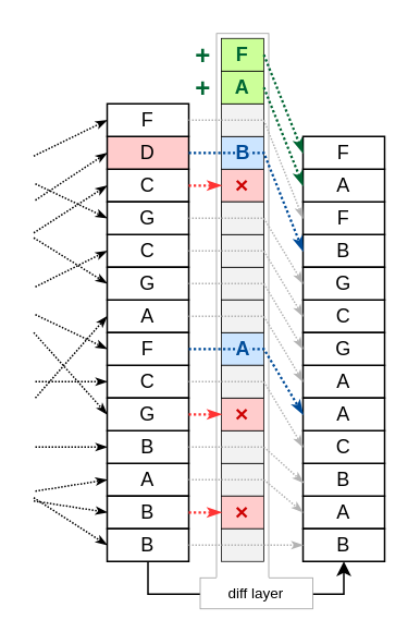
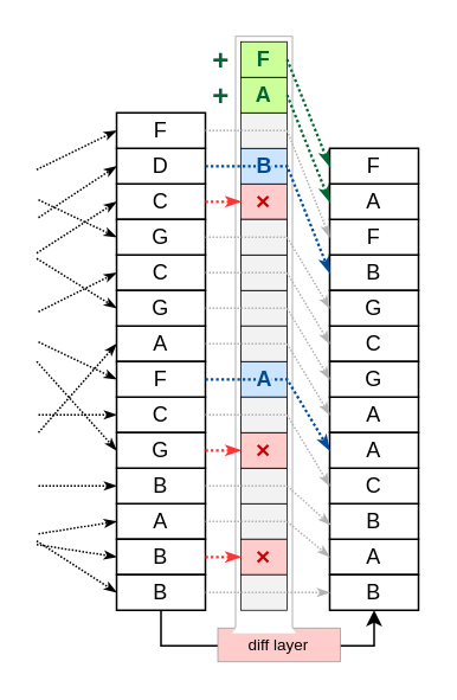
  <mxCell id="0" />
  <mxCell id="1" parent="0" />
  <mxCell id="2" value="" style="rounded=0;whiteSpace=wrap;html=1;strokeColor=#999999;strokeWidth=0.5;" vertex="1" parent="1"><mxGeometry x="132" y="20" width="32" height="333" as="geometry" /></mxCell>
  <mxCell id="3" value="A" style="rounded=0;whiteSpace=wrap;html=1;" parent="1" vertex="1"><mxGeometry x="65" y="183" width="50" height="20" as="geometry" /></mxCell>
  <mxCell id="4" value="A" style="rounded=0;whiteSpace=wrap;html=1;" parent="1" vertex="1"><mxGeometry x="65" y="283" width="50" height="20" as="geometry" /></mxCell>
  <mxCell id="5" value="B" style="rounded=0;whiteSpace=wrap;html=1;" parent="1" vertex="1"><mxGeometry x="65" y="303" width="50" height="20" as="geometry" /></mxCell>
  <mxCell id="6" value="B" style="rounded=0;whiteSpace=wrap;html=1;" parent="1" vertex="1"><mxGeometry x="65" y="263" width="50" height="20" as="geometry" /></mxCell>
  <mxCell id="7" style="edgeStyle=orthogonalEdgeStyle;rounded=0;orthogonalLoop=1;jettySize=auto;html=1;exitX=0.5;exitY=1;exitDx=0;exitDy=0;entryX=0.5;entryY=1;entryDx=0;entryDy=0;" edge="1" parent="1" source="8" target="57"><mxGeometry relative="1" as="geometry" /></mxCell>
  <mxCell id="8" value="B" style="rounded=0;whiteSpace=wrap;html=1;" parent="1" vertex="1"><mxGeometry x="65" y="323" width="50" height="20" as="geometry" /></mxCell>
  <mxCell id="9" value="C" style="rounded=0;whiteSpace=wrap;html=1;" parent="1" vertex="1"><mxGeometry x="65" y="223" width="50" height="20" as="geometry" /></mxCell>
  <mxCell id="10" value="C" style="rounded=0;whiteSpace=wrap;html=1;" parent="1" vertex="1"><mxGeometry x="65" y="143" width="50" height="20" as="geometry" /></mxCell>
  <mxCell id="11" value="C" style="rounded=0;whiteSpace=wrap;html=1;" parent="1" vertex="1"><mxGeometry x="65" y="103" width="50" height="20" as="geometry" /></mxCell>
- <mxCell id="12" value="D" style="rounded=0;whiteSpace=wrap;html=1;fillColor=#ffcccc;" parent="1" vertex="1"><mxGeometry x="65" y="83" width="50" height="20" as="geometry" /></mxCell>
+ <mxCell id="12" value="D" style="rounded=0;whiteSpace=wrap;html=1;" parent="1" vertex="1"><mxGeometry x="65" y="83" width="50" height="20" as="geometry" /></mxCell>
  <mxCell id="13" value="F" style="rounded=0;whiteSpace=wrap;html=1;" parent="1" vertex="1"><mxGeometry x="65" y="203" width="50" height="20" as="geometry" /></mxCell>
  <mxCell id="14" value="F" style="rounded=0;whiteSpace=wrap;html=1;" parent="1" vertex="1"><mxGeometry x="65" y="63" width="50" height="20" as="geometry" /></mxCell>
  <mxCell id="15" value="G" style="rounded=0;whiteSpace=wrap;html=1;" parent="1" vertex="1"><mxGeometry x="65" y="243" width="50" height="20" as="geometry" /></mxCell>
  <mxCell id="16" value="G" style="rounded=0;whiteSpace=wrap;html=1;" parent="1" vertex="1"><mxGeometry x="65" y="163" width="50" height="20" as="geometry" /></mxCell>
  <mxCell id="17" value="G" style="rounded=0;whiteSpace=wrap;html=1;" parent="1" vertex="1"><mxGeometry x="65" y="123" width="50" height="20" as="geometry" /></mxCell>
  <mxCell id="18" value="" style="endArrow=classicThin;html=1;rounded=0;entryX=0;entryY=0.5;entryDx=0;entryDy=0;endFill=1;endSize=4;dashed=1;dashPattern=1 1;" parent="1" target="3" edge="1"><mxGeometry width="50" height="50" relative="1" as="geometry"><mxPoint x="21" y="243" as="sourcePoint" /><mxPoint x="21" y="253" as="targetPoint" /></mxGeometry></mxCell>
  <mxCell id="19" value="" style="endArrow=classicThin;html=1;rounded=0;entryX=0;entryY=0.5;entryDx=0;entryDy=0;endFill=1;endSize=4;dashed=1;dashPattern=1 1;" parent="1" target="4" edge="1"><mxGeometry width="50" height="50" relative="1" as="geometry"><mxPoint x="21" y="300" as="sourcePoint" /><mxPoint x="21" y="253" as="targetPoint" /></mxGeometry></mxCell>
  <mxCell id="20" value="" style="endArrow=classicThin;html=1;rounded=0;entryX=0;entryY=0.5;entryDx=0;entryDy=0;endFill=1;endSize=4;dashed=1;dashPattern=1 1;" parent="1" target="5" edge="1"><mxGeometry width="50" height="50" relative="1" as="geometry"><mxPoint x="20" y="306" as="sourcePoint" /><mxPoint x="51" y="213" as="targetPoint" /></mxGeometry></mxCell>
  <mxCell id="21" value="" style="endArrow=classicThin;html=1;rounded=0;entryX=0;entryY=0.5;entryDx=0;entryDy=0;endFill=1;endSize=4;dashed=1;dashPattern=1 1;" parent="1" target="6" edge="1"><mxGeometry width="50" height="50" relative="1" as="geometry"><mxPoint x="21" y="273" as="sourcePoint" /><mxPoint x="31" y="223" as="targetPoint" /></mxGeometry></mxCell>
  <mxCell id="22" value="" style="endArrow=classicThin;html=1;rounded=0;entryX=0;entryY=0.5;entryDx=0;entryDy=0;endFill=1;endSize=4;dashed=1;dashPattern=1 1;" parent="1" target="8" edge="1"><mxGeometry width="50" height="50" relative="1" as="geometry"><mxPoint x="20" y="304" as="sourcePoint" /><mxPoint x="31" y="163" as="targetPoint" /></mxGeometry></mxCell>
  <mxCell id="23" value="" style="endArrow=classicThin;html=1;rounded=0;entryX=0;entryY=0.5;entryDx=0;entryDy=0;endFill=1;endSize=4;dashed=1;dashPattern=1 1;" parent="1" target="9" edge="1"><mxGeometry width="50" height="50" relative="1" as="geometry"><mxPoint x="21" y="233" as="sourcePoint" /><mxPoint x="31" y="103" as="targetPoint" /></mxGeometry></mxCell>
  <mxCell id="24" value="" style="endArrow=classicThin;html=1;rounded=0;entryX=0;entryY=0.5;entryDx=0;entryDy=0;endFill=1;endSize=4;dashed=1;dashPattern=1 1;" parent="1" target="10" edge="1"><mxGeometry width="50" height="50" relative="1" as="geometry"><mxPoint x="21" y="175" as="sourcePoint" /><mxPoint x="31" y="53" as="targetPoint" /></mxGeometry></mxCell>
  <mxCell id="25" value="" style="endArrow=classicThin;html=1;rounded=0;entryX=0;entryY=0.5;entryDx=0;entryDy=0;endFill=1;endSize=4;dashed=1;dashPattern=1 1;" parent="1" target="11" edge="1"><mxGeometry width="50" height="50" relative="1" as="geometry"><mxPoint x="20" y="142" as="sourcePoint" /><mxPoint x="31" y="143" as="targetPoint" /></mxGeometry></mxCell>
  <mxCell id="26" value="" style="endArrow=classicThin;html=1;rounded=0;entryX=0;entryY=0.5;entryDx=0;entryDy=0;endFill=1;endSize=4;dashed=1;dashPattern=1 1;" parent="1" target="12" edge="1"><mxGeometry width="50" height="50" relative="1" as="geometry"><mxPoint x="21" y="122" as="sourcePoint" /><mxPoint x="41" y="113" as="targetPoint" /></mxGeometry></mxCell>
  <mxCell id="27" value="" style="endArrow=classicThin;html=1;rounded=0;entryX=0;entryY=0.5;entryDx=0;entryDy=0;endFill=1;endSize=4;dashed=1;dashPattern=1 1;" parent="1" target="13" edge="1"><mxGeometry width="50" height="50" relative="1" as="geometry"><mxPoint x="21" y="192" as="sourcePoint" /><mxPoint x="41" y="93" as="targetPoint" /></mxGeometry></mxCell>
  <mxCell id="28" value="" style="endArrow=classicThin;html=1;rounded=0;entryX=0;entryY=0.5;entryDx=0;entryDy=0;endFill=1;endSize=4;dashed=1;dashPattern=1 1;" parent="1" target="14" edge="1"><mxGeometry width="50" height="50" relative="1" as="geometry"><mxPoint x="20" y="95" as="sourcePoint" /><mxPoint x="41" y="73" as="targetPoint" /></mxGeometry></mxCell>
  <mxCell id="29" value="" style="endArrow=classicThin;html=1;rounded=0;entryX=0;entryY=0.5;entryDx=0;entryDy=0;endFill=1;endSize=4;dashed=1;dashPattern=1 1;" parent="1" target="15" edge="1"><mxGeometry width="50" height="50" relative="1" as="geometry"><mxPoint x="20" y="203" as="sourcePoint" /><mxPoint x="41" y="43" as="targetPoint" /></mxGeometry></mxCell>
  <mxCell id="30" value="" style="endArrow=classicThin;html=1;rounded=0;entryX=0;entryY=0.5;entryDx=0;entryDy=0;endFill=1;endSize=4;dashed=1;dashPattern=1 1;" parent="1" target="16" edge="1"><mxGeometry width="50" height="50" relative="1" as="geometry"><mxPoint x="20" y="145" as="sourcePoint" /><mxPoint x="31" y="43" as="targetPoint" /></mxGeometry></mxCell>
  <mxCell id="31" value="" style="endArrow=classicThin;html=1;rounded=0;entryX=0;entryY=0.5;entryDx=0;entryDy=0;endFill=1;endSize=4;dashed=1;dashPattern=1 1;" parent="1" target="17" edge="1"><mxGeometry width="50" height="50" relative="1" as="geometry"><mxPoint x="21" y="112" as="sourcePoint" /><mxPoint x="21" y="23" as="targetPoint" /></mxGeometry></mxCell>
  <mxCell id="32" value="" style="rounded=0;whiteSpace=wrap;html=1;strokeWidth=0.5;fontStyle=1" vertex="1" parent="1"><mxGeometry x="135" y="183" width="26" height="20" as="geometry" /></mxCell>
  <mxCell id="33" value="" style="rounded=0;whiteSpace=wrap;html=1;strokeWidth=0.5;fontStyle=1;fillColor=#F2F2F2;" vertex="1" parent="1"><mxGeometry x="135" y="283" width="26" height="20" as="geometry" /></mxCell>
  <mxCell id="34" value="×" style="rounded=0;whiteSpace=wrap;html=1;strokeWidth=0.5;fontStyle=1;fillColor=#FFCCCC;fontColor=#CC0000;fontSize=14;" vertex="1" parent="1"><mxGeometry x="135" y="303" width="26" height="20" as="geometry" /></mxCell>
  <mxCell id="35" value="" style="rounded=0;whiteSpace=wrap;html=1;strokeWidth=0.5;fontStyle=1;fillColor=#F2F2F2;" vertex="1" parent="1"><mxGeometry x="135" y="263" width="26" height="20" as="geometry" /></mxCell>
  <mxCell id="36" value="" style="rounded=0;whiteSpace=wrap;html=1;strokeWidth=0.5;fontStyle=1;fillColor=#F2F2F2;" vertex="1" parent="1"><mxGeometry x="135" y="323" width="26" height="20" as="geometry" /></mxCell>
  <mxCell id="37" value="" style="rounded=0;whiteSpace=wrap;html=1;strokeWidth=0.5;fontStyle=1" vertex="1" parent="1"><mxGeometry x="135" y="223" width="26" height="20" as="geometry" /></mxCell>
  <mxCell id="38" value="S" style="rounded=0;whiteSpace=wrap;html=1;strokeWidth=0.5;fontStyle=1" vertex="1" parent="1"><mxGeometry x="135" y="143" width="26" height="20" as="geometry" /></mxCell>
  <mxCell id="39" value="×" style="rounded=0;whiteSpace=wrap;html=1;strokeWidth=0.5;fontStyle=1;fillColor=#FFCCCC;fontColor=#CC0000;fontSize=14;" vertex="1" parent="1"><mxGeometry x="135" y="103" width="26" height="20" as="geometry" /></mxCell>
  <mxCell id="40" value="" style="rounded=0;whiteSpace=wrap;html=1;strokeWidth=0.5;fontStyle=1;fontColor=#004C99;fillColor=#CCE5FF;" vertex="1" parent="1"><mxGeometry x="135" y="83" width="26" height="20" as="geometry" /></mxCell>
  <mxCell id="41" value="" style="rounded=0;whiteSpace=wrap;html=1;strokeWidth=0.5;fontStyle=1;fontColor=#004C99;fillColor=#CCE5FF;" vertex="1" parent="1"><mxGeometry x="135" y="203" width="26" height="20" as="geometry" /></mxCell>
  <mxCell id="42" value="" style="rounded=0;whiteSpace=wrap;html=1;strokeWidth=0.5;fontStyle=1;fillColor=#F2F2F2;" vertex="1" parent="1"><mxGeometry x="135" y="63" width="26" height="20" as="geometry" /></mxCell>
  <mxCell id="43" value="×" style="rounded=0;whiteSpace=wrap;html=1;strokeWidth=0.5;fontStyle=1;fillColor=#FFCCCC;fontColor=#CC0000;fontSize=14;" vertex="1" parent="1"><mxGeometry x="135" y="243" width="26" height="20" as="geometry" /></mxCell>
  <mxCell id="44" value="" style="rounded=0;whiteSpace=wrap;html=1;strokeWidth=0.5;fontStyle=1;fillColor=#F2F2F2;" vertex="1" parent="1"><mxGeometry x="135" y="163" width="26" height="20" as="geometry" /></mxCell>
  <mxCell id="45" value="" style="rounded=0;whiteSpace=wrap;html=1;strokeWidth=0.5;fontStyle=1" vertex="1" parent="1"><mxGeometry x="135" y="123" width="26" height="20" as="geometry" /></mxCell>
  <mxCell id="46" value="A" style="rounded=0;whiteSpace=wrap;html=1;strokeWidth=0.5;fontStyle=1;fillColor=#CCFF99;fontColor=#006633;" vertex="1" parent="1"><mxGeometry x="135" y="43" width="26" height="20" as="geometry" /></mxCell>
  <mxCell id="47" value="F" style="rounded=0;whiteSpace=wrap;html=1;strokeWidth=0.5;fontStyle=1;fillColor=#CCFF99;fontColor=#006633;" vertex="1" parent="1"><mxGeometry x="135" y="23" width="26" height="20" as="geometry" /></mxCell>
  <mxCell id="48" value="" style="rounded=0;whiteSpace=wrap;html=1;strokeWidth=0.5;fontStyle=1;fillColor=#F2F2F2;" vertex="1" parent="1"><mxGeometry x="135" y="223" width="26" height="20" as="geometry" /></mxCell>
  <mxCell id="49" value="" style="rounded=0;whiteSpace=wrap;html=1;strokeWidth=0.5;fontStyle=1;fillColor=#F2F2F2;" vertex="1" parent="1"><mxGeometry x="135" y="183" width="26" height="20" as="geometry" /></mxCell>
  <mxCell id="50" value="" style="rounded=0;whiteSpace=wrap;html=1;strokeWidth=0.5;fontStyle=1;fillColor=#F2F2F2;" vertex="1" parent="1"><mxGeometry x="135" y="143" width="26" height="20" as="geometry" /></mxCell>
  <mxCell id="51" value="" style="rounded=0;whiteSpace=wrap;html=1;strokeWidth=0.5;fontStyle=1;fillColor=#F2F2F2;" vertex="1" parent="1"><mxGeometry x="135" y="123" width="26" height="20" as="geometry" /></mxCell>
  <mxCell id="52" value="+" style="text;html=1;strokeColor=none;fillColor=none;align=center;verticalAlign=middle;whiteSpace=wrap;rounded=0;fontSize=16;fontStyle=1;fontColor=#006633;" vertex="1" parent="1"><mxGeometry x="119" y="48" width="10" height="10" as="geometry" /></mxCell>
  <mxCell id="53" value="+" style="text;html=1;strokeColor=none;fillColor=none;align=center;verticalAlign=middle;whiteSpace=wrap;rounded=0;fontSize=16;fontStyle=1;fontColor=#006633;" vertex="1" parent="1"><mxGeometry x="119" y="28" width="10" height="10" as="geometry" /></mxCell>
  <mxCell id="54" value="A" style="rounded=0;whiteSpace=wrap;html=1;" vertex="1" parent="1"><mxGeometry x="185" y="223" width="50" height="20" as="geometry" /></mxCell>
  <mxCell id="55" value="A" style="rounded=0;whiteSpace=wrap;html=1;" vertex="1" parent="1"><mxGeometry x="185" y="303" width="50" height="20" as="geometry" /></mxCell>
  <mxCell id="56" value="B" style="rounded=0;whiteSpace=wrap;html=1;" vertex="1" parent="1"><mxGeometry x="185" y="283" width="50" height="20" as="geometry" /></mxCell>
  <mxCell id="57" value="B" style="rounded=0;whiteSpace=wrap;html=1;" vertex="1" parent="1"><mxGeometry x="185" y="323" width="50" height="20" as="geometry" /></mxCell>
  <mxCell id="58" value="C" style="rounded=0;whiteSpace=wrap;html=1;" vertex="1" parent="1"><mxGeometry x="185" y="263" width="50" height="20" as="geometry" /></mxCell>
  <mxCell id="59" value="C" style="rounded=0;whiteSpace=wrap;html=1;" vertex="1" parent="1"><mxGeometry x="185" y="183" width="50" height="20" as="geometry" /></mxCell>
  <mxCell id="60" value="B" style="rounded=0;whiteSpace=wrap;html=1;" vertex="1" parent="1"><mxGeometry x="185" y="143" width="50" height="20" as="geometry" /></mxCell>
  <mxCell id="61" value="A" style="rounded=0;whiteSpace=wrap;html=1;" vertex="1" parent="1"><mxGeometry x="185" y="243" width="50" height="20" as="geometry" /></mxCell>
  <mxCell id="62" value="F" style="rounded=0;whiteSpace=wrap;html=1;" vertex="1" parent="1"><mxGeometry x="185" y="123" width="50" height="20" as="geometry" /></mxCell>
  <mxCell id="63" value="G" style="rounded=0;whiteSpace=wrap;html=1;" vertex="1" parent="1"><mxGeometry x="185" y="203" width="50" height="20" as="geometry" /></mxCell>
  <mxCell id="64" value="G" style="rounded=0;whiteSpace=wrap;html=1;" vertex="1" parent="1"><mxGeometry x="185" y="163" width="50" height="20" as="geometry" /></mxCell>
  <mxCell id="65" value="" style="endArrow=classicThin;html=1;rounded=0;entryX=0;entryY=0.5;entryDx=0;entryDy=0;endFill=1;endSize=4;dashed=1;dashPattern=1 1;exitX=1;exitY=0.5;exitDx=0;exitDy=0;strokeColor=#B3B3B3;" edge="1" parent="1" source="8" target="57"><mxGeometry width="50" height="50" relative="1" as="geometry"><mxPoint x="40" y="314" as="sourcePoint" /><mxPoint x="85" y="343" as="targetPoint" /></mxGeometry></mxCell>
  <mxCell id="66" value="" style="endArrow=classicThin;html=1;rounded=0;entryX=0;entryY=0.5;entryDx=0;entryDy=0;endFill=1;endSize=4;dashed=1;dashPattern=1 1;exitX=1;exitY=0.5;exitDx=0;exitDy=0;strokeColor=#B3B3B3;" edge="1" parent="1" source="4" target="55"><mxGeometry width="50" height="50" relative="1" as="geometry"><mxPoint x="135" y="343" as="sourcePoint" /><mxPoint x="185" y="343" as="targetPoint" /><Array as="points"><mxPoint x="161" y="293" /></Array></mxGeometry></mxCell>
  <mxCell id="67" value="" style="endArrow=classicThin;html=1;rounded=0;endFill=1;endSize=4;dashed=1;dashPattern=1 1;exitX=1;exitY=0.5;exitDx=0;exitDy=0;entryX=0.009;entryY=0.601;entryDx=0;entryDy=0;entryPerimeter=0;strokeColor=#B3B3B3;" edge="1" parent="1" source="6" target="56"><mxGeometry width="50" height="50" relative="1" as="geometry"><mxPoint x="131" y="283" as="sourcePoint" /><mxPoint x="181" y="273" as="targetPoint" /><Array as="points"><mxPoint x="161" y="273" /></Array></mxGeometry></mxCell>
  <mxCell id="68" value="" style="endArrow=classicThin;html=1;rounded=0;endFill=1;endSize=4;dashed=1;dashPattern=1 1;entryX=0;entryY=0.5;entryDx=0;entryDy=0;exitX=1;exitY=0.5;exitDx=0;exitDy=0;strokeColor=#B3B3B3;" edge="1" parent="1" source="9" target="58"><mxGeometry width="50" height="50" relative="1" as="geometry"><mxPoint x="131" y="243" as="sourcePoint" /><mxPoint x="175" y="255" as="targetPoint" /><Array as="points"><mxPoint x="161" y="233" /></Array></mxGeometry></mxCell>
  <mxCell id="69" value="" style="endArrow=classicThin;html=1;rounded=0;endFill=1;endSize=4;dashed=1;dashPattern=1 1;exitX=1;exitY=0.5;exitDx=0;exitDy=0;entryX=0;entryY=0.5;entryDx=0;entryDy=0;strokeColor=#004C99;strokeWidth=1.5;" edge="1" parent="1" source="13" target="61"><mxGeometry width="50" height="50" relative="1" as="geometry"><mxPoint x="131" y="223" as="sourcePoint" /><mxPoint x="175" y="253" as="targetPoint" /><Array as="points"><mxPoint x="161" y="213" /></Array></mxGeometry></mxCell>
  <mxCell id="70" value="A" style="text;html=1;strokeColor=none;fillColor=none;align=center;verticalAlign=middle;whiteSpace=wrap;rounded=0;fontStyle=1;fontColor=#004C99;labelBackgroundColor=#CCE5FF;" vertex="1" parent="1"><mxGeometry x="142" y="203" width="13" height="20" as="geometry" /></mxCell>
  <mxCell id="71" value="" style="endArrow=classicThin;html=1;rounded=0;endFill=1;endSize=4;dashed=1;dashPattern=1 1;exitX=1;exitY=0.5;exitDx=0;exitDy=0;entryX=0;entryY=0.5;entryDx=0;entryDy=0;strokeColor=#B3B3B3;" edge="1" parent="1" source="3" target="54"><mxGeometry width="50" height="50" relative="1" as="geometry"><mxPoint x="131" y="193" as="sourcePoint" /><mxPoint x="175" y="233" as="targetPoint" /><Array as="points"><mxPoint x="161" y="193" /></Array></mxGeometry></mxCell>
  <mxCell id="72" value="" style="endArrow=classicThin;html=1;rounded=0;endFill=1;endSize=4;dashed=1;dashPattern=1 1;exitX=1;exitY=0.5;exitDx=0;exitDy=0;entryX=0;entryY=0.5;entryDx=0;entryDy=0;strokeColor=#B3B3B3;" edge="1" parent="1" source="16" target="63"><mxGeometry width="50" height="50" relative="1" as="geometry"><mxPoint x="131" y="183" as="sourcePoint" /><mxPoint x="171" y="183" as="targetPoint" /><Array as="points"><mxPoint x="161" y="173" /></Array></mxGeometry></mxCell>
  <mxCell id="73" value="" style="endArrow=classicThin;html=1;rounded=0;endFill=1;endSize=4;dashed=1;dashPattern=1 1;strokeColor=#B3B3B3;exitX=1;exitY=0.5;exitDx=0;exitDy=0;entryX=0;entryY=0.5;entryDx=0;entryDy=0;" edge="1" parent="1" source="10" target="59"><mxGeometry width="50" height="50" relative="1" as="geometry"><mxPoint x="131" y="163" as="sourcePoint" /><mxPoint x="175" y="193" as="targetPoint" /><Array as="points"><mxPoint x="161" y="153" /></Array></mxGeometry></mxCell>
  <mxCell id="74" value="" style="endArrow=classicThin;html=1;rounded=0;endFill=1;endSize=4;dashed=1;dashPattern=1 1;strokeColor=#B3B3B3;exitX=1;exitY=0.5;exitDx=0;exitDy=0;entryX=0;entryY=0.5;entryDx=0;entryDy=0;" edge="1" parent="1" source="17" target="64"><mxGeometry width="50" height="50" relative="1" as="geometry"><mxPoint x="131" y="143" as="sourcePoint" /><mxPoint x="181" y="153" as="targetPoint" /><Array as="points"><mxPoint x="161" y="133" /></Array></mxGeometry></mxCell>
  <mxCell id="75" value="" style="endArrow=classicThin;html=1;rounded=0;endFill=1;endSize=4;dashed=1;dashPattern=1 1;strokeColor=#B3B3B3;entryX=0;entryY=0.5;entryDx=0;entryDy=0;exitX=1;exitY=0.5;exitDx=0;exitDy=0;" edge="1" parent="1" source="14" target="62"><mxGeometry width="50" height="50" relative="1" as="geometry"><mxPoint x="131" y="83" as="sourcePoint" /><mxPoint x="175" y="113" as="targetPoint" /><Array as="points"><mxPoint x="161" y="73" /></Array></mxGeometry></mxCell>
  <mxCell id="76" value="" style="endArrow=classicThin;html=1;rounded=0;endFill=1;endSize=4;dashed=1;dashPattern=1 1;strokeColor=#004C99;exitX=1;exitY=0.5;exitDx=0;exitDy=0;entryX=0;entryY=0.5;entryDx=0;entryDy=0;strokeWidth=1.5;" edge="1" parent="1" source="12" target="60"><mxGeometry width="50" height="50" relative="1" as="geometry"><mxPoint x="131" y="103" as="sourcePoint" /><mxPoint x="191" y="103" as="targetPoint" /><Array as="points"><mxPoint x="161" y="93" /></Array></mxGeometry></mxCell>
  <mxCell id="77" value="A" style="rounded=0;whiteSpace=wrap;html=1;" vertex="1" parent="1"><mxGeometry x="185" y="103" width="50" height="20" as="geometry" /></mxCell>
  <mxCell id="78" value="F" style="rounded=0;whiteSpace=wrap;html=1;" vertex="1" parent="1"><mxGeometry x="185" y="83" width="50" height="20" as="geometry" /></mxCell>
  <mxCell id="79" value="" style="endArrow=classicThin;html=1;rounded=0;entryX=0;entryY=0.5;entryDx=0;entryDy=0;endFill=1;endSize=4;dashed=1;dashPattern=1 1;exitX=1;exitY=0.5;exitDx=0;exitDy=0;strokeColor=#006633;strokeWidth=1.5;" edge="1" parent="1" source="46" target="77"><mxGeometry width="50" height="50" relative="1" as="geometry"><mxPoint x="40" y="105" as="sourcePoint" /><mxPoint x="85" y="83" as="targetPoint" /></mxGeometry></mxCell>
  <mxCell id="80" value="" style="endArrow=classicThin;html=1;rounded=0;entryX=0;entryY=0.5;entryDx=0;entryDy=0;endFill=1;endSize=4;dashed=1;dashPattern=1 1;exitX=1;exitY=0.5;exitDx=0;exitDy=0;strokeColor=#006633;strokeWidth=1.5;" edge="1" parent="1" source="47" target="78"><mxGeometry width="50" height="50" relative="1" as="geometry"><mxPoint x="171" y="63" as="sourcePoint" /><mxPoint x="195" y="123" as="targetPoint" /></mxGeometry></mxCell>
- <mxCell id="81" value="diff layer" style="rounded=0;whiteSpace=wrap;html=1;strokeColor=#999999;fontSize=9;strokeWidth=0.5;" vertex="1" parent="1"><mxGeometry x="122" y="353" width="69" height="19" as="geometry" /></mxCell>
+ <mxCell id="81" value="diff layer" style="rounded=0;whiteSpace=wrap;html=1;strokeColor=#999999;fontSize=9;strokeWidth=0.5;fillColor=#ffcccc;" vertex="1" parent="1"><mxGeometry x="122" y="353" width="69" height="19" as="geometry" /></mxCell>
  <mxCell id="82" value="" style="shape=trapezoid;perimeter=trapezoidPerimeter;whiteSpace=wrap;html=1;fixedSize=1;size=3.407;strokeColor=none;" vertex="1" parent="1"><mxGeometry x="130" y="351" width="36" height="5" as="geometry" /></mxCell>
  <mxCell id="83" value="B" style="text;html=1;strokeColor=none;fillColor=none;align=center;verticalAlign=middle;whiteSpace=wrap;rounded=0;fontStyle=1;fontColor=#004C99;labelBackgroundColor=#CCE5FF;" vertex="1" parent="1"><mxGeometry x="142" y="83" width="13" height="20" as="geometry" /></mxCell>
  <mxCell id="84" value="" style="endArrow=classicThin;html=1;rounded=0;entryX=0;entryY=0.5;entryDx=0;entryDy=0;endFill=1;endSize=4;dashed=1;dashPattern=1 1;exitX=1;exitY=0.5;exitDx=0;exitDy=0;strokeColor=#FF3333;strokeWidth=1.5;" edge="1" parent="1" source="11" target="39"><mxGeometry width="50" height="50" relative="1" as="geometry"><mxPoint x="40" y="152" as="sourcePoint" /><mxPoint x="85" y="123" as="targetPoint" /></mxGeometry></mxCell>
  <mxCell id="85" value="" style="endArrow=classicThin;html=1;rounded=0;endFill=1;endSize=4;dashed=1;dashPattern=1 1;exitX=1;exitY=0.5;exitDx=0;exitDy=0;strokeColor=#FF3333;entryX=0;entryY=0.5;entryDx=0;entryDy=0;strokeWidth=1.5;" edge="1" parent="1" source="15" target="43"><mxGeometry width="50" height="50" relative="1" as="geometry"><mxPoint x="135" y="253" as="sourcePoint" /><mxPoint x="131" y="253" as="targetPoint" /></mxGeometry></mxCell>
  <mxCell id="86" value="" style="endArrow=classicThin;html=1;rounded=0;endFill=1;endSize=4;dashed=1;dashPattern=1 1;exitX=1;exitY=0.5;exitDx=0;exitDy=0;strokeColor=#FF3333;entryX=0;entryY=0.5;entryDx=0;entryDy=0;strokeWidth=1.5;" edge="1" parent="1" source="5" target="34"><mxGeometry width="50" height="50" relative="1" as="geometry"><mxPoint x="135" y="313" as="sourcePoint" /><mxPoint x="131" y="313" as="targetPoint" /></mxGeometry></mxCell>
